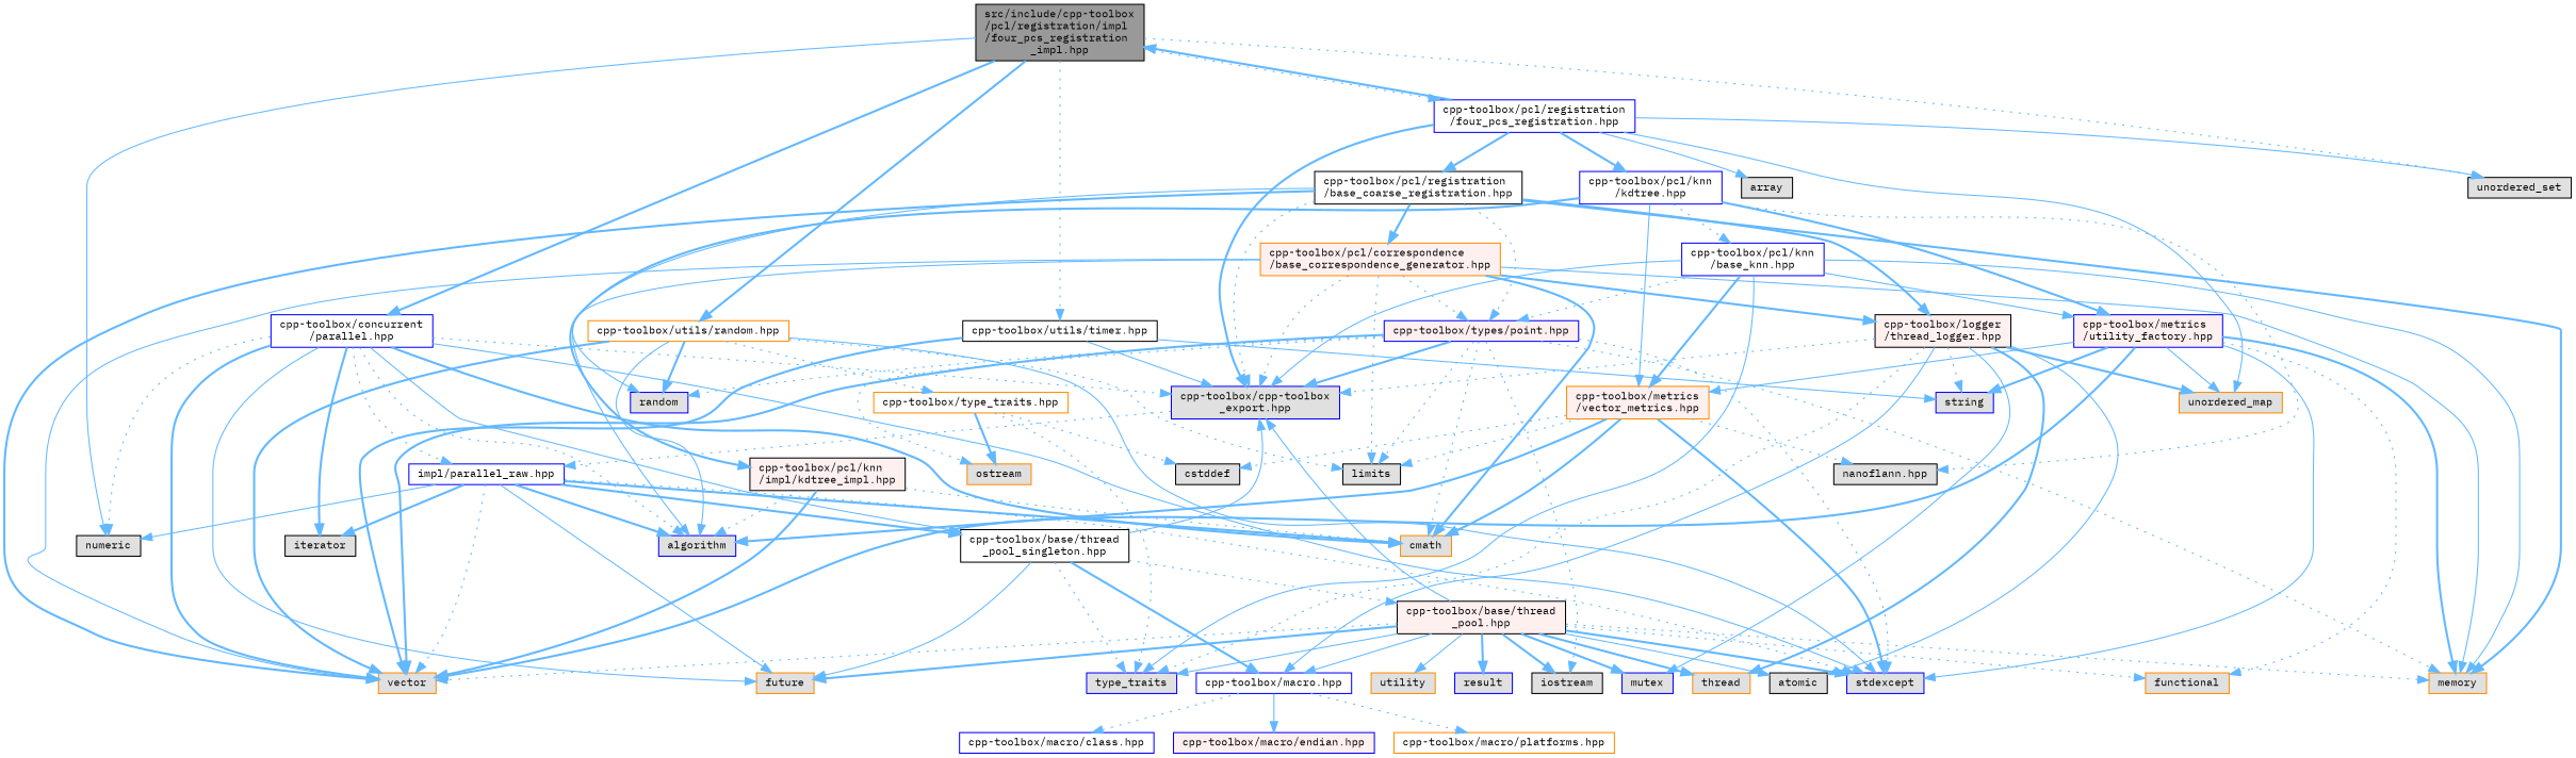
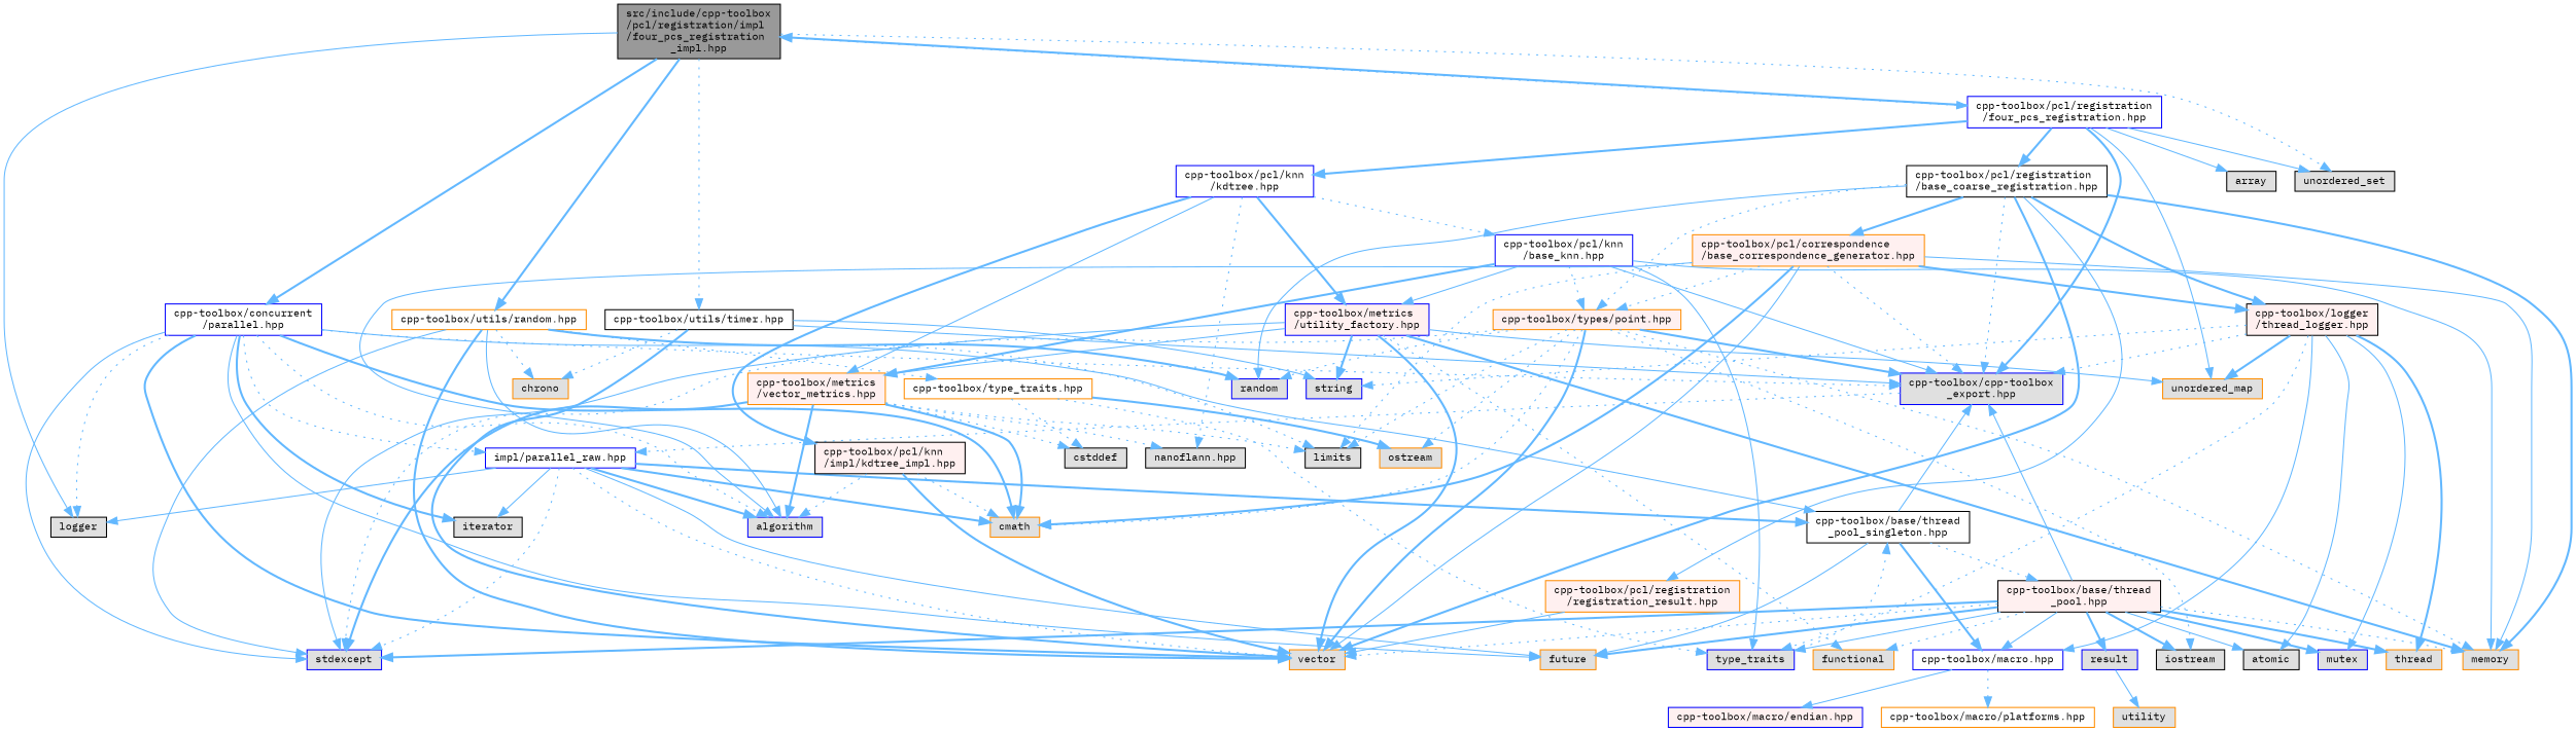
  digraph {
    fontname="IBM Plex Mono"
    node [color=blue fillcolor="#E0E0E0" fontname="IBM Plex Mono" fontsize=10 shape=box style=filled]
    edge [color=steelblue1 fontname="IBM Plex Mono" fontsize=10 labelfontname=Helvetica labelfontsize=10 style=dotted]
    n1 [color=black fillcolor=grey60 fontcolor=black height=0.2 label="src/include/cpp-toolbox\l/pcl/registration/impl\l/four_pcs_registration\l_impl.hpp" width=0.4]
-   n2 [color=black height=0.2 label=numeric width=0.4]
+   n2 [color=black height=0.2 label=logger width=0.4]
    n3 [color=black height=0.2 label=unordered_set width=0.4]
    n4 [fillcolor=white height=0.2 label="cpp-toolbox/concurrent\l/parallel.hpp" width=0.4]
    n5 [fillcolor=white height=0.2 label="cpp-toolbox/pcl/registration\l/four_pcs_registration.hpp" width=0.4]
    n6 [color=darkorange fillcolor=white height=0.2 label="cpp-toolbox/utils/random.hpp" width=0.4]
    n7 [color=black fillcolor=white height=0.2 label="cpp-toolbox/utils/timer.hpp" width=0.4]
    n8 [height=0.2 label=algorithm width=0.4]
    n9 [color=darkorange height=0.2 label=cmath width=0.4]
    n10 [color=darkorange height=0.2 label=future width=0.4]
    n11 [color=black height=0.2 label=iterator width=0.4]
    n12 [height=0.2 label=stdexcept width=0.4]
    n13 [color=darkorange height=0.2 label=vector width=0.4]
    n14 [height=0.2 label="cpp-toolbox/cpp-toolbox\l_export.hpp" width=0.4]
    n15 [color=black fillcolor=white height=0.2 label="cpp-toolbox/base/thread\l_pool_singleton.hpp" width=0.4]
    n16 [fillcolor=white height=0.2 label="impl/parallel_raw.hpp" width=0.4]
    n17 [color=black height=0.2 label=array width=0.4]
    n18 [color=darkorange height=0.2 label=unordered_map width=0.4]
    n19 [fillcolor=white height=0.2 label="cpp-toolbox/pcl/knn\l/kdtree.hpp" width=0.4]
    n20 [color=black fillcolor=white height=0.2 label="cpp-toolbox/pcl/registration\l/base_coarse_registration.hpp" width=0.4]
    n21 [color=black height=0.2 label=limits width=0.4]
    n22 [height=0.2 label=random width=0.4]
+   n23 [color=darkorange height=0.2 label=chrono width=0.4]
    n24 [color=darkorange fillcolor=white height=0.2 label="cpp-toolbox/type_traits.hpp" width=0.4]
    n25 [height=0.2 label=string width=0.4]
    n26 [height=0.2 label=type_traits width=0.4]
    n27 [fillcolor=white height=0.2 label="cpp-toolbox/macro.hpp" width=0.4]
    n28 [color=black fillcolor="#FFF0F0" height=0.2 label="cpp-toolbox/base/thread\l_pool.hpp" width=0.4]
-   n29 [fillcolor=white height=0.2 label="cpp-toolbox/macro/class.hpp" width=0.4]
    n30 [fillcolor="#FFF0F0" height=0.2 label="cpp-toolbox/macro/endian.hpp" width=0.4]
    n31 [color=darkorange fillcolor=white height=0.2 label="cpp-toolbox/macro/platforms.hpp" width=0.4]
    n32 [color=black height=0.2 label=atomic width=0.4]
    n33 [height=0.2 label=result width=0.4]
    n34 [color=darkorange height=0.2 label=functional width=0.4]
    n35 [color=black height=0.2 label=iostream width=0.4]
    n36 [color=darkorange height=0.2 label=memory width=0.4]
    n37 [height=0.2 label=mutex width=0.4]
    n38 [color=darkorange height=0.2 label=thread width=0.4]
    n39 [color=darkorange height=0.2 label=utility width=0.4]
    n40 [fillcolor=white height=0.2 label="cpp-toolbox/pcl/knn\l/base_knn.hpp" width=0.4]
    n41 [color=darkorange fillcolor="#FFF0F0" height=0.2 label="cpp-toolbox/metrics\l/vector_metrics.hpp" width=0.4]
    n42 [fillcolor="#FFF0F0" height=0.2 label="cpp-toolbox/metrics\l/utility_factory.hpp" width=0.4]
    n43 [color=black height=0.2 label="nanoflann.hpp" width=0.4]
    n44 [color=black fillcolor="#FFF0F0" height=0.2 label="cpp-toolbox/pcl/knn\l/impl/kdtree_impl.hpp" width=0.4]
-   n45 [fillcolor="#FFF0F0" height=0.2 label="cpp-toolbox/types/point.hpp" width=0.4]
+   n45 [color=darkorange fillcolor="#FFF0F0" height=0.2 label="cpp-toolbox/types/point.hpp" width=0.4]
    n46 [color=darkorange fillcolor="#FFF0F0" height=0.2 label="cpp-toolbox/pcl/correspondence\l/base_correspondence_generator.hpp" width=0.4]
    n47 [color=black fillcolor="#FFF0F0" height=0.2 label="cpp-toolbox/logger\l/thread_logger.hpp" width=0.4]
+   n48 [color=darkorange fillcolor="#FFF0F0" height=0.2 label="cpp-toolbox/pcl/registration\l/registration_result.hpp" width=0.4]
    n49 [color=black height=0.2 label=cstddef width=0.4]
    n50 [color=darkorange height=0.2 label=ostream width=0.4]
    n1 -> n2 [style=solid]
    n1 -> n3
    n1 -> n4 [style=bold]
    n1 -> n5
    n1 -> n6 [style=bold]
    n1 -> n7
    n4 -> n2
    n4 -> n8
    n4 -> n9 [style=bold]
    n4 -> n10 [style=solid]
    n4 -> n11 [style=bold]
    n4 -> n12 [style=solid]
    n4 -> n13 [style=bold]
    n4 -> n14
    n4 -> n15 [style=solid]
    n4 -> n16
    n5 -> n1 [style=bold]
    n5 -> n3 [style=solid]
    n5 -> n14 [style=bold]
    n5 -> n17 [style=solid]
    n5 -> n18 [style=solid]
    n5 -> n19 [style=bold]
    n5 -> n20 [style=bold]
    n6 -> n8 [style=solid]
    n6 -> n12 [style=solid]
    n6 -> n13 [style=bold]
    n6 -> n21
    n6 -> n22 [style=bold]
+   n6 -> n23
    n6 -> n24
    n7 -> n13 [style=bold]
    n7 -> n14 [style=solid]
+   n7 -> n23
    n7 -> n25 [style=solid]
    n14 -> n16
    n15 -> n10 [style=solid]
    n15 -> n14 [style=solid]
-   n15 -> n26
+   n26 -> n15
    n15 -> n27 [style=bold]
    n15 -> n28
    n16 -> n2 [style=solid]
    n16 -> n8 [style=bold]
    n16 -> n9 [style=bold]
    n16 -> n10 [style=solid]
-   n16 -> n11 [style=bold]
+   n16 -> n11 [style=solid]
    n16 -> n12
    n16 -> n13
    n16 -> n15 [style=bold]
    n19 -> n40
    n19 -> n41 [style=solid]
    n19 -> n42 [style=bold]
    n19 -> n43
    n19 -> n44 [style=bold]
    n20 -> n13 [style=bold]
    n20 -> n14
    n20 -> n22 [style=solid]
    n20 -> n36 [style=bold]
    n20 -> n45
    n20 -> n46 [style=bold]
    n20 -> n47 [style=bold]
+   n20 -> n48 [style=solid]
    n24 -> n26
    n24 -> n49
    n24 -> n50 [style=bold]
-   n27 -> n29
    n27 -> n30 [style=solid]
    n27 -> n31
    n28 -> n10 [style=bold]
    n28 -> n12 [style=bold]
    n28 -> n13
    n28 -> n14 [style=solid]
    n28 -> n26 [style=solid]
    n28 -> n27 [style=solid]
    n28 -> n32 [style=solid]
    n28 -> n33 [style=bold]
    n28 -> n34
    n28 -> n35 [style=bold]
    n28 -> n36
    n28 -> n37 [style=bold]
    n28 -> n38 [style=bold]
-   n28 -> n39 [style=solid]
+   n33 -> n39 [style=solid]
    n40 -> n14 [style=solid]
    n40 -> n26 [style=solid]
    n40 -> n36 [style=solid]
    n40 -> n41 [style=bold]
    n40 -> n42 [style=solid]
    n40 -> n45
    n41 -> n8 [style=bold]
    n41 -> n9 [style=bold]
    n41 -> n12 [style=bold]
    n41 -> n21
    n41 -> n43
    n41 -> n49
    n42 -> n12 [style=solid]
    n42 -> n13 [style=bold]
    n42 -> n18 [style=solid]
    n42 -> n25 [style=bold]
    n42 -> n34
    n42 -> n36 [style=bold]
    n42 -> n41 [style=solid]
    n44 -> n8
    n44 -> n9
    n44 -> n13 [style=bold]
    n45 -> n9
    n45 -> n12
    n45 -> n13 [style=bold]
    n45 -> n14 [style=bold]
    n45 -> n21
    n45 -> n22
    n45 -> n35
    n45 -> n36
    n45 -> n50
    n46 -> n8 [style=solid]
    n46 -> n9 [style=bold]
    n46 -> n13 [style=solid]
    n46 -> n14
    n46 -> n21
    n46 -> n36 [style=solid]
    n46 -> n45
    n46 -> n47 [style=bold]
    n47 -> n14
    n47 -> n18 [style=bold]
    n47 -> n25
    n47 -> n26
    n47 -> n27 [style=solid]
    n47 -> n32 [style=solid]
    n47 -> n37 [style=solid]
    n47 -> n38 [style=bold]
+   n48 -> n13 [style=solid]
  }
